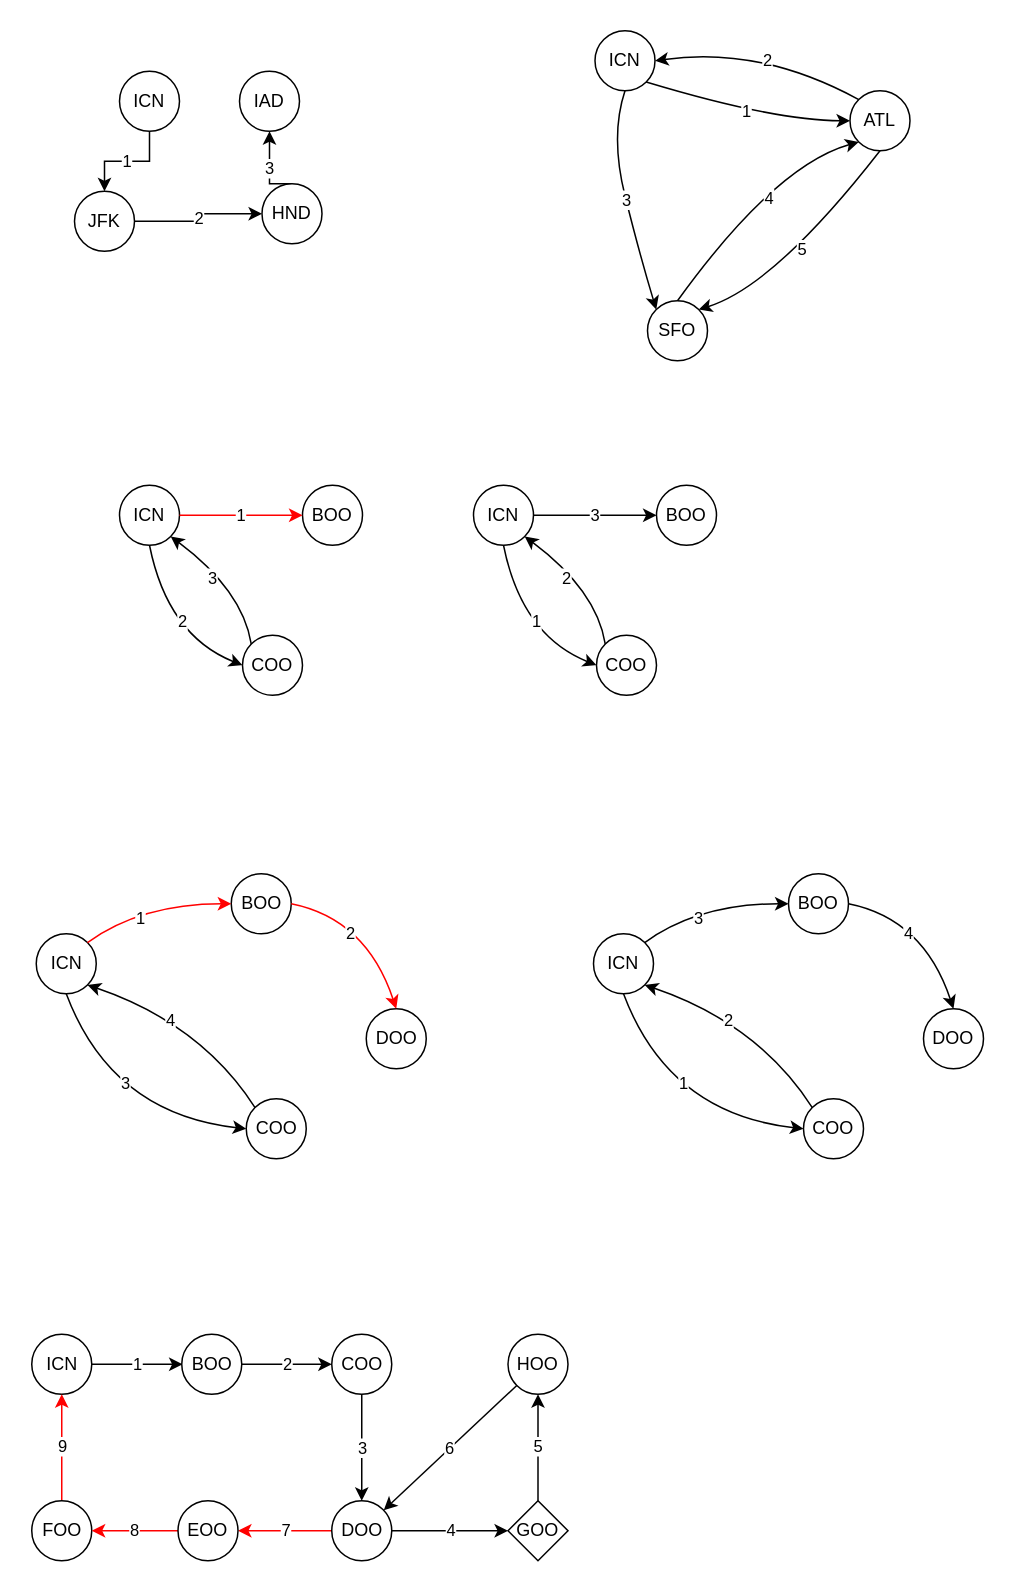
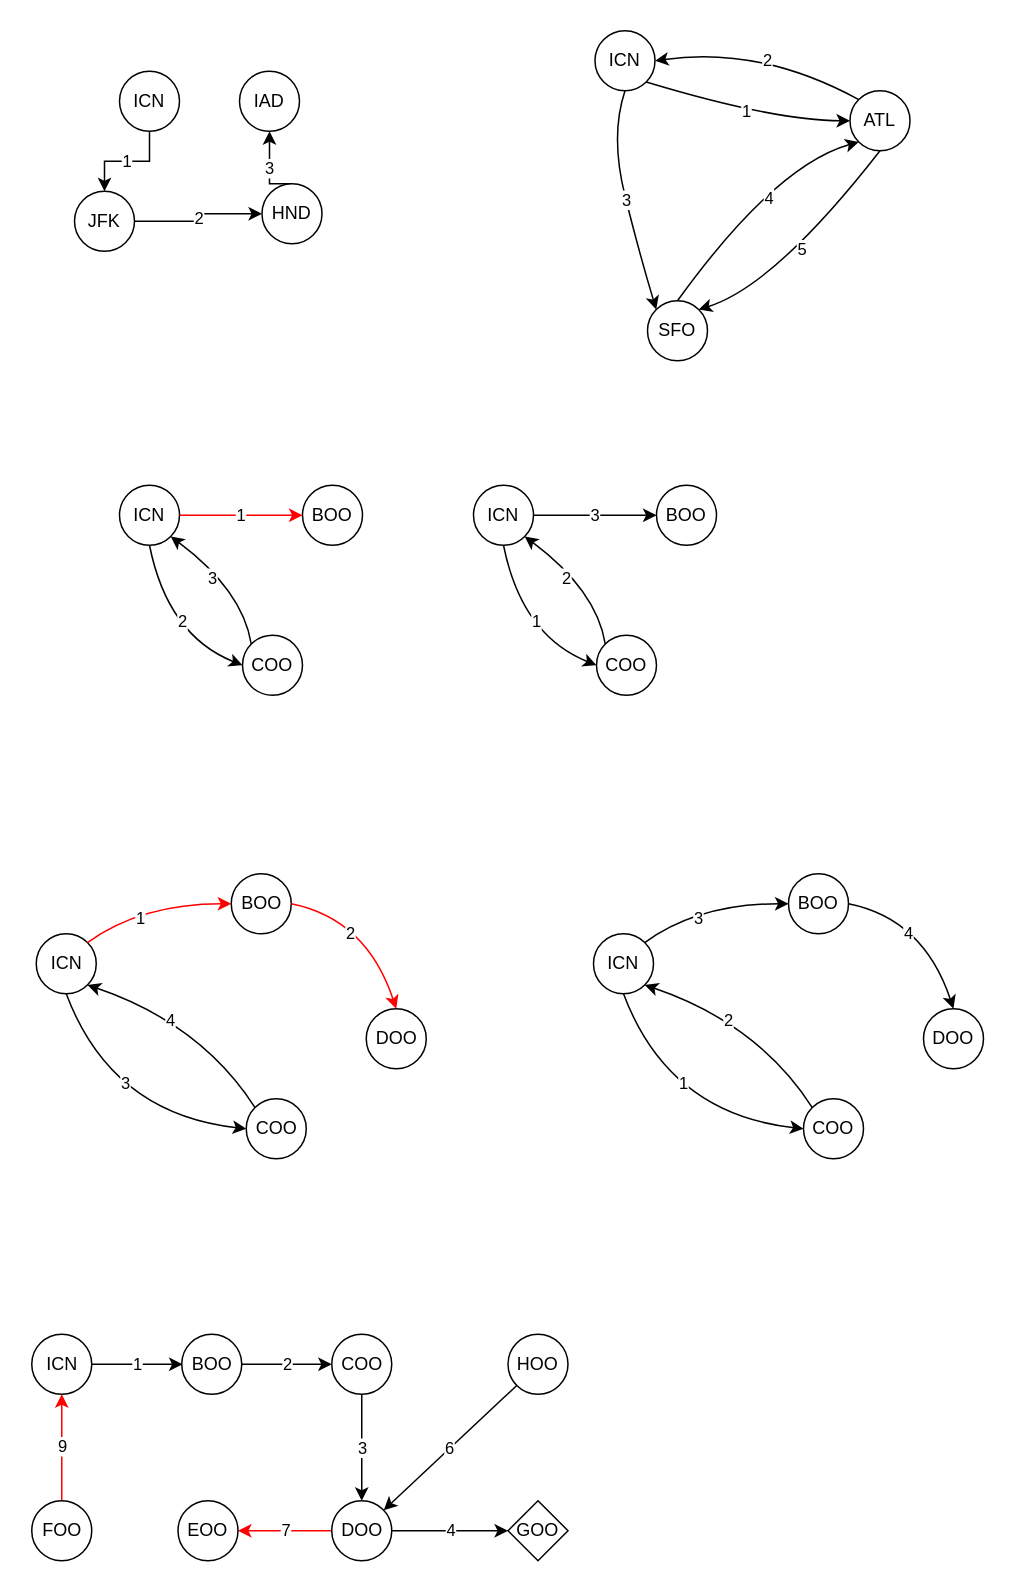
  <mxCell id="0" />
  <mxCell id="1" parent="0" />
  <mxCell id="2" value="1" style="edgeStyle=orthogonalEdgeStyle;rounded=0;orthogonalLoop=1;jettySize=auto;html=1;exitX=0.5;exitY=1;exitDx=0;exitDy=0;entryX=0.5;entryY=0;entryDx=0;entryDy=0;" parent="1" source="3" target="5" edge="1"><mxGeometry relative="1" as="geometry" /></mxCell>
  <mxCell id="3" value="ICN" style="ellipse;whiteSpace=wrap;html=1;aspect=fixed;" parent="1" vertex="1"><mxGeometry x="79" y="47" width="40" height="40" as="geometry" /></mxCell>
  <mxCell id="4" value="2" style="edgeStyle=orthogonalEdgeStyle;rounded=0;orthogonalLoop=1;jettySize=auto;html=1;exitX=1;exitY=0.5;exitDx=0;exitDy=0;entryX=0;entryY=0.5;entryDx=0;entryDy=0;" parent="1" source="5" target="7" edge="1"><mxGeometry relative="1" as="geometry" /></mxCell>
  <mxCell id="5" value="JFK" style="ellipse;whiteSpace=wrap;html=1;aspect=fixed;" parent="1" vertex="1"><mxGeometry x="49" y="127" width="40" height="40" as="geometry" /></mxCell>
  <mxCell id="6" value="3" style="edgeStyle=orthogonalEdgeStyle;rounded=0;orthogonalLoop=1;jettySize=auto;html=1;exitX=0.5;exitY=0;exitDx=0;exitDy=0;entryX=0.5;entryY=1;entryDx=0;entryDy=0;" parent="1" source="7" target="8" edge="1"><mxGeometry relative="1" as="geometry" /></mxCell>
  <mxCell id="7" value="HND" style="ellipse;whiteSpace=wrap;html=1;aspect=fixed;" parent="1" vertex="1"><mxGeometry x="174" y="122" width="40" height="40" as="geometry" /></mxCell>
  <mxCell id="8" value="IAD" style="ellipse;whiteSpace=wrap;html=1;aspect=fixed;" parent="1" vertex="1"><mxGeometry x="159" y="47" width="40" height="40" as="geometry" /></mxCell>
  <mxCell id="9" value="ICN" style="ellipse;whiteSpace=wrap;html=1;aspect=fixed;" parent="1" vertex="1"><mxGeometry x="396" y="20" width="40" height="40" as="geometry" /></mxCell>
  <mxCell id="10" value="SFO" style="ellipse;whiteSpace=wrap;html=1;aspect=fixed;" parent="1" vertex="1"><mxGeometry x="431" y="200" width="40" height="40" as="geometry" /></mxCell>
  <mxCell id="11" value="ATL" style="ellipse;whiteSpace=wrap;html=1;aspect=fixed;" parent="1" vertex="1"><mxGeometry x="566" y="60" width="40" height="40" as="geometry" /></mxCell>
  <mxCell id="12" value="2" style="curved=1;endArrow=classic;html=1;exitX=0;exitY=0;exitDx=0;exitDy=0;entryX=1;entryY=0.5;entryDx=0;entryDy=0;" parent="1" source="11" target="9" edge="1"><mxGeometry x="-0.095" y="6" width="50" height="50" relative="1" as="geometry"><mxPoint x="396" y="290" as="sourcePoint" /><mxPoint x="446" y="240" as="targetPoint" /><Array as="points"><mxPoint x="506" y="30" /></Array><mxPoint as="offset" /></mxGeometry></mxCell>
  <mxCell id="13" value="1" style="curved=1;endArrow=none;html=1;exitX=0;exitY=0.5;exitDx=0;exitDy=0;entryX=1;entryY=1;entryDx=0;entryDy=0;endFill=0;startArrow=classic;startFill=1;" parent="1" source="11" target="9" edge="1"><mxGeometry width="50" height="50" relative="1" as="geometry"><mxPoint x="596" y="70" as="sourcePoint" /><mxPoint x="446" y="50" as="targetPoint" /><Array as="points"><mxPoint x="516" y="80" /></Array></mxGeometry></mxCell>
  <mxCell id="14" value="4" style="curved=1;endArrow=classic;html=1;entryX=0;entryY=1;entryDx=0;entryDy=0;exitX=0.5;exitY=0;exitDx=0;exitDy=0;" parent="1" source="10" target="11" edge="1"><mxGeometry x="0.06" y="-10" width="50" height="50" relative="1" as="geometry"><mxPoint x="396" y="300" as="sourcePoint" /><mxPoint x="446" y="250" as="targetPoint" /><Array as="points"><mxPoint x="516" y="110" /></Array><mxPoint y="-1" as="offset" /></mxGeometry></mxCell>
  <mxCell id="15" value="5" style="curved=1;endArrow=classic;html=1;exitX=0.5;exitY=1;exitDx=0;exitDy=0;entryX=1;entryY=0;entryDx=0;entryDy=0;" parent="1" source="11" target="10" edge="1"><mxGeometry width="50" height="50" relative="1" as="geometry"><mxPoint x="396" y="310" as="sourcePoint" /><mxPoint x="446" y="260" as="targetPoint" /><Array as="points"><mxPoint x="516" y="190" /></Array></mxGeometry></mxCell>
  <mxCell id="16" value="3" style="curved=1;endArrow=none;html=1;exitX=0;exitY=0;exitDx=0;exitDy=0;entryX=0.5;entryY=1;entryDx=0;entryDy=0;endFill=0;startArrow=classic;startFill=1;" parent="1" source="10" target="9" edge="1"><mxGeometry width="50" height="50" relative="1" as="geometry"><mxPoint x="496" y="160" as="sourcePoint" /><mxPoint x="366" y="120" as="targetPoint" /><Array as="points"><mxPoint x="426" y="170" /><mxPoint x="406" y="90" /></Array></mxGeometry></mxCell>
  <mxCell id="17" value="ICN" style="ellipse;whiteSpace=wrap;html=1;aspect=fixed;" parent="1" vertex="1"><mxGeometry x="395" y="622" width="40" height="40" as="geometry" /></mxCell>
  <mxCell id="18" value="COO" style="ellipse;whiteSpace=wrap;html=1;aspect=fixed;" parent="1" vertex="1"><mxGeometry x="535" y="732" width="40" height="40" as="geometry" /></mxCell>
  <mxCell id="19" value="BOO" style="ellipse;whiteSpace=wrap;html=1;aspect=fixed;" parent="1" vertex="1"><mxGeometry x="525" y="582" width="40" height="40" as="geometry" /></mxCell>
  <mxCell id="20" value="DOO" style="ellipse;whiteSpace=wrap;html=1;aspect=fixed;" parent="1" vertex="1"><mxGeometry x="615" y="672" width="40" height="40" as="geometry" /></mxCell>
  <mxCell id="21" value="1" style="curved=1;endArrow=none;html=1;exitX=0;exitY=0.5;exitDx=0;exitDy=0;entryX=0.5;entryY=1;entryDx=0;entryDy=0;endFill=0;startArrow=classic;startFill=1;" parent="1" source="18" target="17" edge="1"><mxGeometry x="-0.059" y="-21" width="50" height="50" relative="1" as="geometry"><mxPoint x="511" y="756" as="sourcePoint" /><mxPoint x="475" y="610" as="targetPoint" /><Array as="points"><mxPoint x="445" y="742" /></Array><mxPoint as="offset" /></mxGeometry></mxCell>
  <mxCell id="22" value="2" style="curved=1;endArrow=classic;html=1;exitX=0;exitY=0;exitDx=0;exitDy=0;entryX=1;entryY=1;entryDx=0;entryDy=0;" parent="1" source="18" target="17" edge="1"><mxGeometry x="0.176" y="5" width="50" height="50" relative="1" as="geometry"><mxPoint x="637" y="578" as="sourcePoint" /><mxPoint x="495" y="538" as="targetPoint" /><Array as="points"><mxPoint x="505" y="682" /></Array><mxPoint as="offset" /></mxGeometry></mxCell>
  <mxCell id="23" value="3" style="curved=1;endArrow=none;html=1;exitX=0;exitY=0.5;exitDx=0;exitDy=0;entryX=1;entryY=0;entryDx=0;entryDy=0;endFill=0;startArrow=classic;startFill=1;" parent="1" source="19" target="17" edge="1"><mxGeometry x="0.262" y="8" width="50" height="50" relative="1" as="geometry"><mxPoint x="545" y="622" as="sourcePoint" /><mxPoint x="425" y="532" as="targetPoint" /><Array as="points"><mxPoint x="465" y="602" /></Array><mxPoint as="offset" /></mxGeometry></mxCell>
  <mxCell id="24" value="4" style="curved=1;endArrow=classic;html=1;entryX=0.5;entryY=0;entryDx=0;entryDy=0;exitX=1;exitY=0.5;exitDx=0;exitDy=0;" parent="1" source="19" target="20" edge="1"><mxGeometry x="-0.245" y="-12" width="50" height="50" relative="1" as="geometry"><mxPoint x="385" y="842" as="sourcePoint" /><mxPoint x="435" y="792" as="targetPoint" /><Array as="points"><mxPoint x="615" y="612" /></Array><mxPoint as="offset" /></mxGeometry></mxCell>
  <mxCell id="25" value="ICN" style="ellipse;whiteSpace=wrap;html=1;aspect=fixed;" parent="1" vertex="1"><mxGeometry x="315" y="323" width="40" height="40" as="geometry" /></mxCell>
  <mxCell id="26" value="BOO" style="ellipse;whiteSpace=wrap;html=1;aspect=fixed;" parent="1" vertex="1"><mxGeometry x="437" y="323" width="40" height="40" as="geometry" /></mxCell>
  <mxCell id="27" value="COO" style="ellipse;whiteSpace=wrap;html=1;aspect=fixed;" parent="1" vertex="1"><mxGeometry x="397" y="423" width="40" height="40" as="geometry" /></mxCell>
  <mxCell id="28" value="1" style="curved=1;endArrow=none;html=1;exitX=0;exitY=0.5;exitDx=0;exitDy=0;entryX=0.5;entryY=1;entryDx=0;entryDy=0;endFill=0;startArrow=classic;startFill=1;" parent="1" source="27" target="25" edge="1"><mxGeometry x="0.064" y="-12" width="50" height="50" relative="1" as="geometry"><mxPoint x="387" y="463" as="sourcePoint" /><mxPoint x="267" y="373" as="targetPoint" /><Array as="points"><mxPoint x="347" y="423" /></Array><mxPoint as="offset" /></mxGeometry></mxCell>
  <mxCell id="29" value="2" style="curved=1;endArrow=classic;html=1;entryX=1;entryY=1;entryDx=0;entryDy=0;exitX=0;exitY=0;exitDx=0;exitDy=0;" parent="1" source="27" target="25" edge="1"><mxGeometry x="0.176" y="5" width="50" height="50" relative="1" as="geometry"><mxPoint x="399" y="413" as="sourcePoint" /><mxPoint x="287" y="367" as="targetPoint" /><Array as="points"><mxPoint x="397" y="393" /></Array><mxPoint as="offset" /></mxGeometry></mxCell>
  <mxCell id="30" value="3" style="endArrow=classic;html=1;entryX=0;entryY=0.5;entryDx=0;entryDy=0;exitX=1;exitY=0.5;exitDx=0;exitDy=0;" parent="1" source="25" target="26" edge="1"><mxGeometry width="50" height="50" relative="1" as="geometry"><mxPoint x="-83" y="553" as="sourcePoint" /><mxPoint x="-33" y="503" as="targetPoint" /></mxGeometry></mxCell>
  <mxCell id="31" value="ICN" style="ellipse;whiteSpace=wrap;html=1;aspect=fixed;" parent="1" vertex="1"><mxGeometry x="79" y="323" width="40" height="40" as="geometry" /></mxCell>
  <mxCell id="32" value="BOO" style="ellipse;whiteSpace=wrap;html=1;aspect=fixed;" parent="1" vertex="1"><mxGeometry x="201" y="323" width="40" height="40" as="geometry" /></mxCell>
  <mxCell id="33" value="COO" style="ellipse;whiteSpace=wrap;html=1;aspect=fixed;" parent="1" vertex="1"><mxGeometry x="161" y="423" width="40" height="40" as="geometry" /></mxCell>
  <mxCell id="34" value="2" style="curved=1;endArrow=none;html=1;exitX=0;exitY=0.5;exitDx=0;exitDy=0;entryX=0.5;entryY=1;entryDx=0;entryDy=0;endFill=0;startArrow=classic;startFill=1;" parent="1" source="33" target="31" edge="1"><mxGeometry x="0.064" y="-12" width="50" height="50" relative="1" as="geometry"><mxPoint x="151" y="463" as="sourcePoint" /><mxPoint x="31" y="373" as="targetPoint" /><Array as="points"><mxPoint x="111" y="423" /></Array><mxPoint as="offset" /></mxGeometry></mxCell>
  <mxCell id="35" value="3" style="curved=1;endArrow=classic;html=1;entryX=1;entryY=1;entryDx=0;entryDy=0;exitX=0;exitY=0;exitDx=0;exitDy=0;" parent="1" source="33" target="31" edge="1"><mxGeometry x="0.176" y="5" width="50" height="50" relative="1" as="geometry"><mxPoint x="163" y="413" as="sourcePoint" /><mxPoint x="51" y="367" as="targetPoint" /><Array as="points"><mxPoint x="161" y="393" /></Array><mxPoint as="offset" /></mxGeometry></mxCell>
  <mxCell id="36" value="1" style="endArrow=classic;html=1;entryX=0;entryY=0.5;entryDx=0;entryDy=0;exitX=1;exitY=0.5;exitDx=0;exitDy=0;strokeColor=#FF0000;" parent="1" source="31" target="32" edge="1"><mxGeometry width="50" height="50" relative="1" as="geometry"><mxPoint x="-319" y="553" as="sourcePoint" /><mxPoint x="-269" y="503" as="targetPoint" /></mxGeometry></mxCell>
  <mxCell id="37" value="ICN" style="ellipse;whiteSpace=wrap;html=1;aspect=fixed;" parent="1" vertex="1"><mxGeometry x="23.5" y="622" width="40" height="40" as="geometry" /></mxCell>
  <mxCell id="38" value="COO" style="ellipse;whiteSpace=wrap;html=1;aspect=fixed;" parent="1" vertex="1"><mxGeometry x="163.5" y="732" width="40" height="40" as="geometry" /></mxCell>
  <mxCell id="39" value="BOO" style="ellipse;whiteSpace=wrap;html=1;aspect=fixed;" parent="1" vertex="1"><mxGeometry x="153.5" y="582" width="40" height="40" as="geometry" /></mxCell>
  <mxCell id="40" value="DOO" style="ellipse;whiteSpace=wrap;html=1;aspect=fixed;" parent="1" vertex="1"><mxGeometry x="243.5" y="672" width="40" height="40" as="geometry" /></mxCell>
  <mxCell id="41" value="3" style="curved=1;endArrow=none;html=1;exitX=0;exitY=0.5;exitDx=0;exitDy=0;entryX=0.5;entryY=1;entryDx=0;entryDy=0;endFill=0;startArrow=classic;startFill=1;" parent="1" source="38" target="37" edge="1"><mxGeometry x="-0.059" y="-21" width="50" height="50" relative="1" as="geometry"><mxPoint x="139.5" y="756" as="sourcePoint" /><mxPoint x="103.5" y="610" as="targetPoint" /><Array as="points"><mxPoint x="73.5" y="742" /></Array><mxPoint as="offset" /></mxGeometry></mxCell>
  <mxCell id="42" value="4" style="curved=1;endArrow=classic;html=1;exitX=0;exitY=0;exitDx=0;exitDy=0;entryX=1;entryY=1;entryDx=0;entryDy=0;" parent="1" source="38" target="37" edge="1"><mxGeometry x="0.176" y="5" width="50" height="50" relative="1" as="geometry"><mxPoint x="265.5" y="578" as="sourcePoint" /><mxPoint x="123.5" y="538" as="targetPoint" /><Array as="points"><mxPoint x="133.5" y="682" /></Array><mxPoint as="offset" /></mxGeometry></mxCell>
  <mxCell id="43" value="1" style="curved=1;endArrow=none;html=1;exitX=0;exitY=0.5;exitDx=0;exitDy=0;entryX=1;entryY=0;entryDx=0;entryDy=0;endFill=0;startArrow=classic;startFill=1;strokeColor=#FF0000;" parent="1" source="39" target="37" edge="1"><mxGeometry x="0.262" y="8" width="50" height="50" relative="1" as="geometry"><mxPoint x="173.5" y="622" as="sourcePoint" /><mxPoint x="53.5" y="532" as="targetPoint" /><Array as="points"><mxPoint x="93.5" y="602" /></Array><mxPoint as="offset" /></mxGeometry></mxCell>
  <mxCell id="44" value="2" style="curved=1;endArrow=classic;html=1;entryX=0.5;entryY=0;entryDx=0;entryDy=0;exitX=1;exitY=0.5;exitDx=0;exitDy=0;strokeColor=#FF0000;" parent="1" source="39" target="40" edge="1"><mxGeometry x="-0.245" y="-12" width="50" height="50" relative="1" as="geometry"><mxPoint x="13.5" y="842" as="sourcePoint" /><mxPoint x="63.5" y="792" as="targetPoint" /><Array as="points"><mxPoint x="243.5" y="612" /></Array><mxPoint as="offset" /></mxGeometry></mxCell>
  <mxCell id="45" value="1" style="edgeStyle=orthogonalEdgeStyle;rounded=0;orthogonalLoop=1;jettySize=auto;html=1;exitX=1;exitY=0.5;exitDx=0;exitDy=0;entryX=0.013;entryY=0.5;entryDx=0;entryDy=0;entryPerimeter=0;strokeColor=#000000;" parent="1" source="46" target="48" edge="1"><mxGeometry relative="1" as="geometry" /></mxCell>
  <mxCell id="46" value="ICN" style="ellipse;whiteSpace=wrap;html=1;aspect=fixed;" parent="1" vertex="1"><mxGeometry x="20.5" y="889" width="40" height="40" as="geometry" /></mxCell>
  <mxCell id="47" value="2" style="edgeStyle=orthogonalEdgeStyle;rounded=0;orthogonalLoop=1;jettySize=auto;html=1;exitX=1;exitY=0.5;exitDx=0;exitDy=0;entryX=0;entryY=0.5;entryDx=0;entryDy=0;strokeColor=#000000;" parent="1" source="48" target="50" edge="1"><mxGeometry relative="1" as="geometry" /></mxCell>
  <mxCell id="48" value="BOO" style="ellipse;whiteSpace=wrap;html=1;aspect=fixed;" parent="1" vertex="1"><mxGeometry x="120.5" y="889" width="40" height="40" as="geometry" /></mxCell>
  <mxCell id="49" value="3" style="edgeStyle=orthogonalEdgeStyle;rounded=0;orthogonalLoop=1;jettySize=auto;html=1;exitX=0.5;exitY=1;exitDx=0;exitDy=0;entryX=0.5;entryY=0;entryDx=0;entryDy=0;strokeColor=#000000;" parent="1" source="50" target="53" edge="1"><mxGeometry relative="1" as="geometry" /></mxCell>
  <mxCell id="50" value="COO" style="ellipse;whiteSpace=wrap;html=1;aspect=fixed;" parent="1" vertex="1"><mxGeometry x="220.5" y="889" width="40" height="40" as="geometry" /></mxCell>
  <mxCell id="51" value="4" style="edgeStyle=orthogonalEdgeStyle;rounded=0;orthogonalLoop=1;jettySize=auto;html=1;exitX=1;exitY=0.5;exitDx=0;exitDy=0;entryX=0;entryY=0.5;entryDx=0;entryDy=0;strokeColor=#000000;" parent="1" source="53" target="59" edge="1"><mxGeometry relative="1" as="geometry" /></mxCell>
  <mxCell id="52" value="7" style="edgeStyle=orthogonalEdgeStyle;rounded=0;orthogonalLoop=1;jettySize=auto;html=1;exitX=0;exitY=0.5;exitDx=0;exitDy=0;entryX=1;entryY=0.5;entryDx=0;entryDy=0;strokeColor=#FF0000;" parent="1" source="53" target="57" edge="1"><mxGeometry relative="1" as="geometry" /></mxCell>
  <mxCell id="53" value="DOO" style="ellipse;whiteSpace=wrap;html=1;aspect=fixed;" parent="1" vertex="1"><mxGeometry x="220.5" y="1000" width="40" height="40" as="geometry" /></mxCell>
  <mxCell id="54" value="9" style="edgeStyle=orthogonalEdgeStyle;rounded=0;orthogonalLoop=1;jettySize=auto;html=1;exitX=0.5;exitY=0;exitDx=0;exitDy=0;entryX=0.5;entryY=1;entryDx=0;entryDy=0;strokeColor=#FF0000;" parent="1" source="55" target="46" edge="1"><mxGeometry relative="1" as="geometry" /></mxCell>
  <mxCell id="55" value="FOO" style="ellipse;whiteSpace=wrap;html=1;aspect=fixed;" parent="1" vertex="1"><mxGeometry x="20.5" y="1000" width="40" height="40" as="geometry" /></mxCell>
- <mxCell id="56" value="8" style="edgeStyle=orthogonalEdgeStyle;rounded=0;orthogonalLoop=1;jettySize=auto;html=1;exitX=0;exitY=0.5;exitDx=0;exitDy=0;entryX=1;entryY=0.5;entryDx=0;entryDy=0;strokeColor=#FF0000;" parent="1" source="57" target="55" edge="1"><mxGeometry relative="1" as="geometry" /></mxCell>
  <mxCell id="57" value="EOO" style="ellipse;whiteSpace=wrap;html=1;aspect=fixed;" parent="1" vertex="1"><mxGeometry x="118" y="1000" width="40" height="40" as="geometry" /></mxCell>
- <mxCell id="58" value="5" style="edgeStyle=orthogonalEdgeStyle;rounded=0;orthogonalLoop=1;jettySize=auto;html=1;exitX=0.5;exitY=0;exitDx=0;exitDy=0;entryX=0.5;entryY=1;entryDx=0;entryDy=0;strokeColor=#000000;" parent="1" source="59" target="60" edge="1"><mxGeometry relative="1" as="geometry" /></mxCell>
  <mxCell id="59" value="GOO" style="rhombus;whiteSpace=wrap;html=1;aspect=fixed;" parent="1" vertex="1"><mxGeometry x="338" y="1000" width="40" height="40" as="geometry" /></mxCell>
  <mxCell id="60" value="HOO" style="ellipse;whiteSpace=wrap;html=1;aspect=fixed;" parent="1" vertex="1"><mxGeometry x="338" y="889" width="40" height="40" as="geometry" /></mxCell>
  <mxCell id="61" value="6" style="endArrow=classic;html=1;strokeColor=#000000;exitX=0;exitY=1;exitDx=0;exitDy=0;" parent="1" source="60" target="53" edge="1"><mxGeometry width="50" height="50" relative="1" as="geometry"><mxPoint x="20" y="1111" as="sourcePoint" /><mxPoint x="70" y="1061" as="targetPoint" /></mxGeometry></mxCell>
